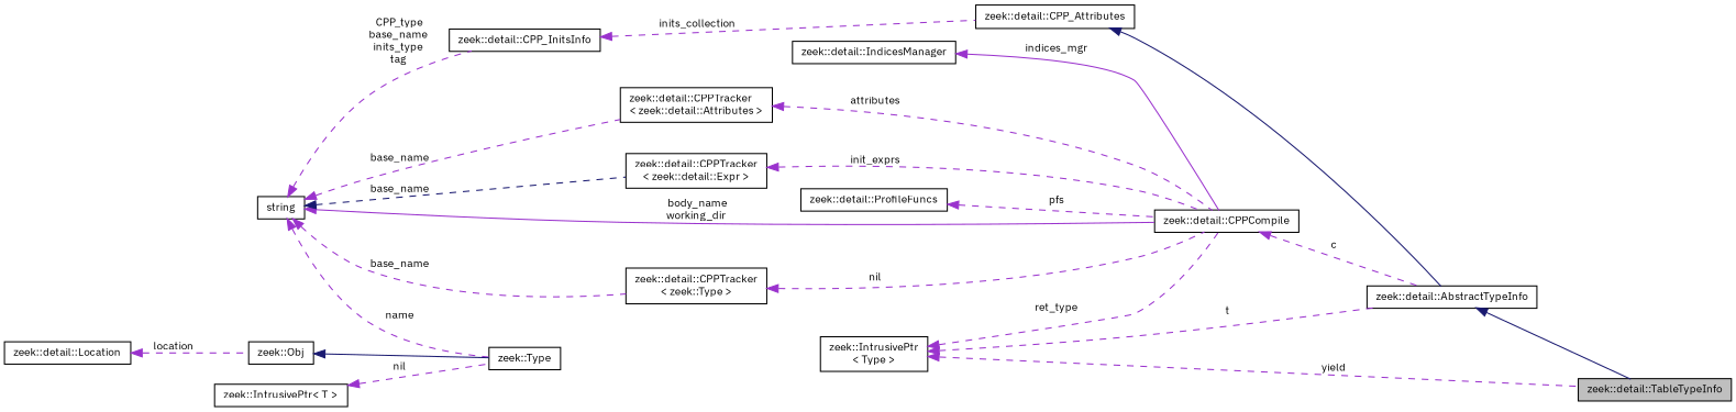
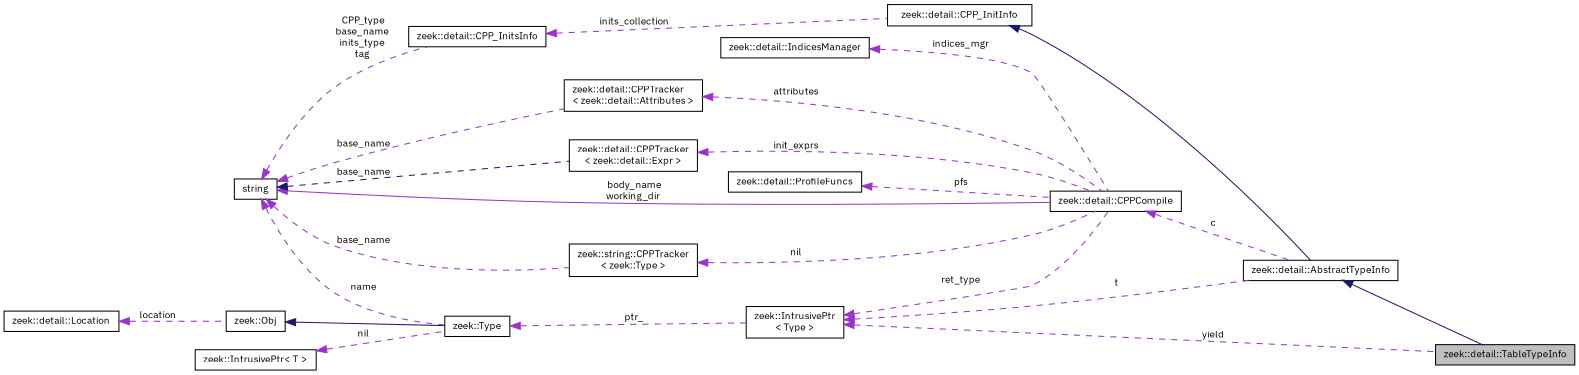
  digraph {
    fontname="IBM Plex Sans"
    rankdir=LR
    node [color=black fillcolor=white fontname="IBM Plex Sans" fontsize=10 shape=record style=filled]
    edge [color=darkorchid3 dir=back fontname="IBM Plex Sans" fontsize=10 labelfontname=Helvetica labelfontsize=10 style=dashed]
    n1 [fillcolor=grey75 fontcolor=black height=0.2 label="zeek::detail::TableTypeInfo" width=0.4]
    n2 [height=0.2 label="zeek::detail::AbstractTypeInfo" width=0.4]
-   n3 [height=0.2 label="zeek::detail::CPP_Attributes" width=0.4]
+   n3 [height=0.2 label="zeek::detail::CPP_InitInfo" width=0.4]
    n4 [height=0.2 label="zeek::detail::CPP_InitsInfo" width=0.4]
    n5 [height=0.2 label=string width=0.4]
    n6 [height=0.2 label="zeek::detail::CPPCompile" width=0.4]
    n7 [height=0.2 label="zeek::Type" width=0.4]
-   n8 [height=0.2 label="zeek::detail::CPPTracker\l\< zeek::Type \>" width=0.4]
+   n8 [height=0.2 label="zeek::string::CPPTracker\l\< zeek::Type \>" width=0.4]
    n9 [height=0.2 label="zeek::detail::CPPTracker\l\< zeek::detail::Attributes \>" width=0.4]
    n10 [height=0.2 label="zeek::detail::CPPTracker\l\< zeek::detail::Expr \>" width=0.4]
    n11 [height=0.2 label="zeek::IntrusivePtr\l\< Type \>" width=0.4]
    n12 [height=0.2 label="zeek::detail::ProfileFuncs" width=0.4]
    n13 [height=0.2 label="zeek::Obj" width=0.4]
    n14 [height=0.2 label="zeek::detail::Location" width=0.4]
    n15 [height=0.2 label="zeek::IntrusivePtr\< T \>" width=0.4]
    n16 [height=0.2 label="zeek::detail::IndicesManager" width=0.4]
    n2 -> n1 [color=midnightblue style=solid]
    n3 -> n2 [color=midnightblue style=solid]
    n4 -> n3 [label=" inits_collection"]
    n5 -> n4 [label=" CPP_type\nbase_name\ninits_type\ntag"]
    n5 -> n6 [label=" body_name\nworking_dir" style=solid]
    n5 -> n7 [label=" name"]
    n5 -> n8 [label=" base_name"]
    n5 -> n9 [label=" base_name"]
    n5 -> n10 [color=midnightblue label=" base_name"]
    n6 -> n2 [label=" c"]
+   n7 -> n11 [label=" ptr_"]
    n8 -> n6 [label=" nil"]
    n9 -> n6 [label=" attributes"]
    n10 -> n6 [label=" init_exprs"]
    n11 -> n1 [label=" yield"]
    n11 -> n2 [label=" t"]
    n11 -> n6 [label=" ret_type"]
    n12 -> n6 [label=" pfs"]
    n13 -> n7 [color=midnightblue style=solid]
    n14 -> n13 [label=" location"]
    n15 -> n7 [label=" nil"]
-   n16 -> n6 [label=" indices_mgr" style=solid]
+   n16 -> n6 [label=" indices_mgr"]
  }
